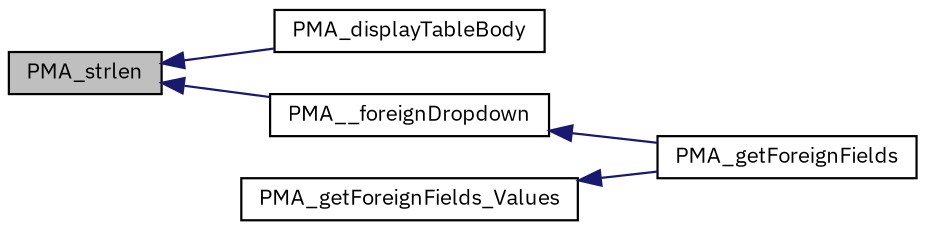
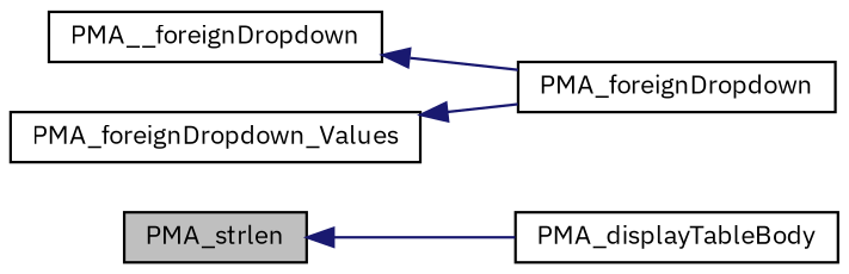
  digraph {
    fontname="IBM Plex Sans"
    rankdir=LR
    node [color=black fillcolor=white fontname="IBM Plex Sans" fontsize=10 shape=record style=filled]
    edge [color=midnightblue dir=back fontname="IBM Plex Sans" fontsize=10 labelfontname=Helvetica labelfontsize=10 style=solid]
    n1 [fillcolor=grey75 fontcolor=black height=0.2 label=PMA_strlen width=0.4]
    n2 [height=0.2 label=PMA_displayTableBody width=0.4]
    n3 [height=0.2 label=PMA__foreignDropdown width=0.4]
-   n4 [height=0.2 label=PMA_getForeignFields width=0.4]
-   n5 [height=0.2 label=PMA_getForeignFields_Values width=0.4]
+   n4 [height=0.2 label=PMA_foreignDropdown width=0.4]
+   n5 [height=0.2 label=PMA_foreignDropdown_Values width=0.4]
    n1 -> n2
-   n1 -> n3
    n3 -> n4
    n5 -> n4
  }
